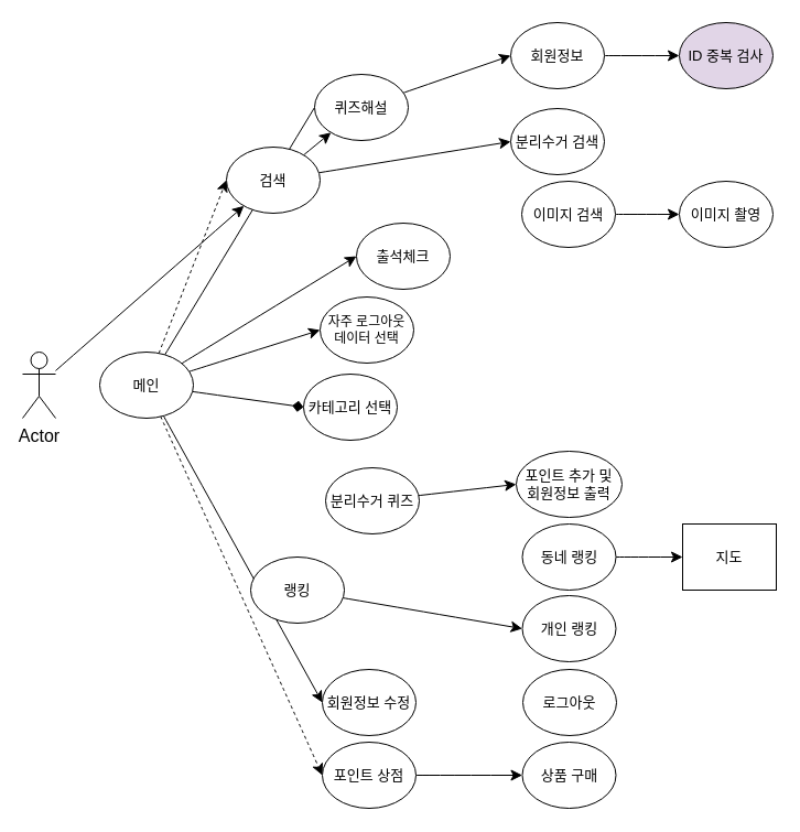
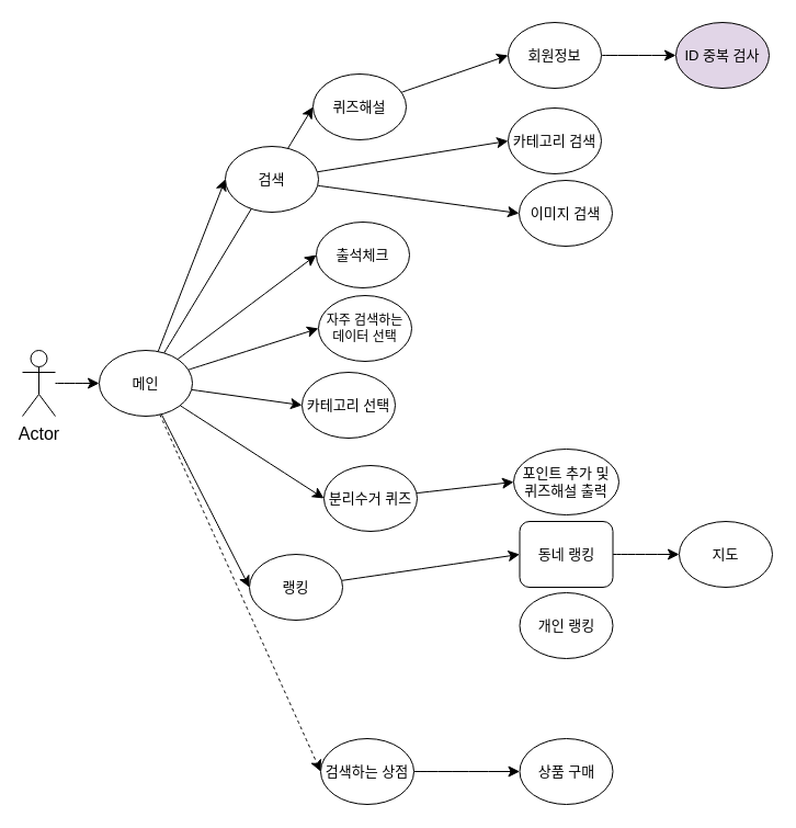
  <mxCell id="0" />
  <mxCell id="1" parent="0" />
- <mxCell id="2" style="edgeStyle=none;curved=1;rounded=0;orthogonalLoop=1;jettySize=auto;html=1;fontSize=12;startSize=8;endSize=8;" edge="1" parent="1" source="3" target="39"><mxGeometry relative="1" as="geometry" /></mxCell>
+ <mxCell id="2" style="edgeStyle=none;curved=1;rounded=0;orthogonalLoop=1;jettySize=auto;html=1;entryX=0;entryY=0.5;entryDx=0;entryDy=0;fontSize=12;startSize=8;endSize=8;" edge="1" parent="1" source="3" target="16"><mxGeometry relative="1" as="geometry" /></mxCell>
  <mxCell id="3" value="Actor" style="shape=umlActor;verticalLabelPosition=bottom;verticalAlign=top;html=1;outlineConnect=0;fontSize=16;" vertex="1" parent="1"><mxGeometry x="20" y="319" width="30" height="60" as="geometry" /></mxCell>
  <mxCell id="4" style="edgeStyle=none;curved=1;rounded=0;orthogonalLoop=1;jettySize=auto;html=1;entryX=0;entryY=0.5;entryDx=0;entryDy=0;fontSize=12;startSize=8;endSize=8;" edge="1" parent="1" source="5" target="6"><mxGeometry relative="1" as="geometry" /></mxCell>
  <mxCell id="5" value="회원정보" style="ellipse;whiteSpace=wrap;html=1;fontSize=13;" vertex="1" parent="1"><mxGeometry x="463" y="20" width="85" height="60" as="geometry" /></mxCell>
  <mxCell id="6" value="ID 중복 검사" style="ellipse;whiteSpace=wrap;html=1;fontSize=13;fillColor=#e1d5e7;" vertex="1" parent="1"><mxGeometry x="616" y="20" width="85" height="60" as="geometry" /></mxCell>
  <mxCell id="7" style="edgeStyle=none;curved=1;rounded=0;orthogonalLoop=1;jettySize=auto;html=1;entryX=0;entryY=0.5;entryDx=0;entryDy=0;fontSize=12;startSize=8;endSize=8;dashed=1;" edge="1" parent="1" source="16" target="29"><mxGeometry relative="1" as="geometry" /></mxCell>
- <mxCell id="8" style="edgeStyle=none;curved=1;rounded=0;orthogonalLoop=1;jettySize=auto;html=1;entryX=0;entryY=0.5;entryDx=0;entryDy=0;fontSize=12;startSize=8;endSize=8;" edge="1" parent="1" source="16" target="30"><mxGeometry relative="1" as="geometry" /></mxCell>
- <mxCell id="11" style="edgeStyle=none;curved=1;rounded=0;orthogonalLoop=1;jettySize=auto;html=1;entryX=0;entryY=0.5;entryDx=0;entryDy=0;fontSize=12;startSize=8;endSize=8;endArrow=diamond;" edge="1" parent="1" source="16" target="24"><mxGeometry relative="1" as="geometry" /></mxCell>
+ <mxCell id="9" style="edgeStyle=none;curved=1;rounded=0;orthogonalLoop=1;jettySize=auto;html=1;entryX=0;entryY=0.5;entryDx=0;entryDy=0;fontSize=12;startSize=8;endSize=8;" edge="1" parent="1" source="16" target="33"><mxGeometry relative="1" as="geometry" /></mxCell>
+ <mxCell id="10" style="edgeStyle=none;curved=1;rounded=0;orthogonalLoop=1;jettySize=auto;html=1;entryX=0;entryY=0.5;entryDx=0;entryDy=0;fontSize=12;startSize=8;endSize=8;" edge="1" parent="1" source="16" target="26"><mxGeometry relative="1" as="geometry" /></mxCell>
+ <mxCell id="11" style="edgeStyle=none;curved=1;rounded=0;orthogonalLoop=1;jettySize=auto;html=1;entryX=0;entryY=0.5;entryDx=0;entryDy=0;fontSize=12;startSize=8;endSize=8;" edge="1" parent="1" source="16" target="24"><mxGeometry relative="1" as="geometry" /></mxCell>
  <mxCell id="12" style="edgeStyle=none;curved=1;rounded=0;orthogonalLoop=1;jettySize=auto;html=1;entryX=0;entryY=0.5;entryDx=0;entryDy=0;fontSize=12;startSize=8;endSize=8;" edge="1" parent="1" source="16" target="19"><mxGeometry relative="1" as="geometry" /></mxCell>
  <mxCell id="13" style="edgeStyle=none;curved=1;rounded=0;orthogonalLoop=1;jettySize=auto;html=1;entryX=0;entryY=0.5;entryDx=0;entryDy=0;fontSize=12;startSize=8;endSize=8;" edge="1" parent="1" source="16" target="27"><mxGeometry relative="1" as="geometry" /></mxCell>
- <mxCell id="14" style="edgeStyle=none;curved=1;rounded=0;orthogonalLoop=1;jettySize=auto;html=1;entryX=0;entryY=0.5;entryDx=0;entryDy=0;fontSize=12;startSize=8;endSize=8;dashed=1;" edge="1" parent="1" source="16" target="39"><mxGeometry relative="1" as="geometry" /></mxCell>
- <mxCell id="15" style="edgeStyle=none;curved=1;rounded=0;orthogonalLoop=1;jettySize=auto;html=1;entryX=0;entryY=0.5;entryDx=0;entryDy=0;fontSize=12;startSize=8;endSize=8;endArrow=none;" edge="1" parent="1" source="16" target="35"><mxGeometry relative="1" as="geometry" /></mxCell>
+ <mxCell id="14" style="edgeStyle=none;curved=1;rounded=0;orthogonalLoop=1;jettySize=auto;html=1;entryX=0;entryY=0.5;entryDx=0;entryDy=0;fontSize=12;startSize=8;endSize=8;" edge="1" parent="1" source="16" target="39"><mxGeometry relative="1" as="geometry" /></mxCell>
+ <mxCell id="15" style="edgeStyle=none;curved=1;rounded=0;orthogonalLoop=1;jettySize=auto;html=1;entryX=0;entryY=0.5;entryDx=0;entryDy=0;fontSize=12;startSize=8;endSize=8;" edge="1" parent="1" source="16" target="35"><mxGeometry relative="1" as="geometry" /></mxCell>
  <mxCell id="16" value="메인" style="ellipse;whiteSpace=wrap;html=1;fontSize=13;" vertex="1" parent="1"><mxGeometry x="90" y="319" width="85" height="60" as="geometry" /></mxCell>
- <mxCell id="17" value="로그아웃" style="ellipse;whiteSpace=wrap;html=1;fontSize=13;" vertex="1" parent="1"><mxGeometry x="474" y="607" width="85" height="60" as="geometry" /></mxCell>
- <mxCell id="18" value="분리수거 검색" style="ellipse;whiteSpace=wrap;html=1;fontSize=13;" vertex="1" parent="1"><mxGeometry x="463" y="98" width="85" height="60" as="geometry" /></mxCell>
- <mxCell id="19" value="자주 로그아웃 데이터 선택" style="ellipse;whiteSpace=wrap;html=1;fontSize=12;" vertex="1" parent="1"><mxGeometry x="290" y="269" width="85" height="60" as="geometry" /></mxCell>
- <mxCell id="20" value="이미지 촬영" style="ellipse;whiteSpace=wrap;html=1;fontSize=13;" vertex="1" parent="1"><mxGeometry x="616" y="164" width="85" height="60" as="geometry" /></mxCell>
+ <mxCell id="18" value="카테고리 검색" style="ellipse;whiteSpace=wrap;html=1;fontSize=13;" vertex="1" parent="1"><mxGeometry x="463" y="98" width="85" height="60" as="geometry" /></mxCell>
+ <mxCell id="19" value="자주 검색하는 데이터 선택" style="ellipse;whiteSpace=wrap;html=1;fontSize=12;" vertex="1" parent="1"><mxGeometry x="290" y="269" width="85" height="60" as="geometry" /></mxCell>
  <mxCell id="21" style="edgeStyle=none;curved=1;rounded=0;orthogonalLoop=1;jettySize=auto;html=1;fontSize=12;startSize=8;endSize=8;" edge="1" parent="1" source="22" target="36"><mxGeometry relative="1" as="geometry" /></mxCell>
- <mxCell id="22" value="동네 랭킹" style="ellipse;whiteSpace=wrap;html=1;fontSize=13;" vertex="1" parent="1"><mxGeometry x="473.5" y="475" width="85" height="60" as="geometry" /></mxCell>
+ <mxCell id="22" value="동네 랭킹" style="whiteSpace=wrap;html=1;fontSize=13;rounded=1;" vertex="1" parent="1"><mxGeometry x="473.5" y="475" width="85" height="60" as="geometry" /></mxCell>
  <mxCell id="23" value="개인 랭킹" style="ellipse;whiteSpace=wrap;html=1;fontSize=13;" vertex="1" parent="1"><mxGeometry x="473.5" y="540" width="85" height="60" as="geometry" /></mxCell>
  <mxCell id="24" value="카테고리 선택" style="ellipse;whiteSpace=wrap;html=1;fontSize=13;" vertex="1" parent="1"><mxGeometry x="275" y="339" width="85" height="60" as="geometry" /></mxCell>
  <mxCell id="25" style="edgeStyle=none;curved=1;rounded=0;orthogonalLoop=1;jettySize=auto;html=1;entryX=0;entryY=0.5;entryDx=0;entryDy=0;fontSize=12;startSize=8;endSize=8;" edge="1" parent="1" source="26" target="42"><mxGeometry relative="1" as="geometry" /></mxCell>
  <mxCell id="26" value="분리수거 퀴즈" style="ellipse;whiteSpace=wrap;html=1;fontSize=13;" vertex="1" parent="1"><mxGeometry x="295" y="424" width="85" height="60" as="geometry" /></mxCell>
- <mxCell id="27" value="출석체크" style="ellipse;whiteSpace=wrap;html=1;fontSize=13;" vertex="1" parent="1"><mxGeometry x="323" y="202" width="85" height="60" as="geometry" /></mxCell>
+ <mxCell id="27" value="출석체크" style="ellipse;whiteSpace=wrap;html=1;fontSize=13;" vertex="1" parent="1"><mxGeometry x="288" y="202" width="85" height="60" as="geometry" /></mxCell>
  <mxCell id="28" style="edgeStyle=none;curved=1;rounded=0;orthogonalLoop=1;jettySize=auto;html=1;entryX=0;entryY=0.5;entryDx=0;entryDy=0;fontSize=12;startSize=8;endSize=8;" edge="1" parent="1" source="29" target="43"><mxGeometry relative="1" as="geometry" /></mxCell>
- <mxCell id="29" value="포인트 상점" style="ellipse;whiteSpace=wrap;html=1;fontSize=13;" vertex="1" parent="1"><mxGeometry x="292" y="673" width="85" height="60" as="geometry" /></mxCell>
- <mxCell id="30" value="회원정보 수정" style="ellipse;whiteSpace=wrap;html=1;fontSize=13;" vertex="1" parent="1"><mxGeometry x="292" y="607" width="85" height="60" as="geometry" /></mxCell>
- <mxCell id="32" style="edgeStyle=none;curved=1;rounded=0;orthogonalLoop=1;jettySize=auto;html=1;entryX=0;entryY=0.5;entryDx=0;entryDy=0;fontSize=12;startSize=8;endSize=8;" edge="1" parent="1" source="33" target="23"><mxGeometry relative="1" as="geometry" /></mxCell>
+ <mxCell id="29" value="검색하는 상점" style="ellipse;whiteSpace=wrap;html=1;fontSize=13;" vertex="1" parent="1"><mxGeometry x="292" y="673" width="85" height="60" as="geometry" /></mxCell>
+ <mxCell id="31" style="edgeStyle=none;curved=1;rounded=0;orthogonalLoop=1;jettySize=auto;html=1;entryX=0;entryY=0.5;entryDx=0;entryDy=0;fontSize=12;startSize=8;endSize=8;" edge="1" parent="1" source="33" target="22"><mxGeometry relative="1" as="geometry" /></mxCell>
  <mxCell id="33" value="랭킹" style="ellipse;whiteSpace=wrap;html=1;fontSize=13;" vertex="1" parent="1"><mxGeometry x="227" y="505" width="85" height="60" as="geometry" /></mxCell>
  <mxCell id="34" style="edgeStyle=none;curved=1;rounded=0;orthogonalLoop=1;jettySize=auto;html=1;entryX=0;entryY=0.5;entryDx=0;entryDy=0;fontSize=12;startSize=8;endSize=8;" edge="1" parent="1" source="35" target="5"><mxGeometry relative="1" as="geometry" /></mxCell>
  <mxCell id="35" value="퀴즈해설" style="ellipse;whiteSpace=wrap;html=1;fontSize=13;" vertex="1" parent="1"><mxGeometry y="67" width="85" height="60" as="geometry" x="285" /></mxCell>
- <mxCell id="36" value="지도" style="whiteSpace=wrap;html=1;fontSize=13;rounded=0;" vertex="1" parent="1"><mxGeometry x="619" y="475" width="85" height="60" as="geometry" /></mxCell>
+ <mxCell id="36" value="지도" style="ellipse;whiteSpace=wrap;html=1;fontSize=13;" vertex="1" parent="1"><mxGeometry x="619" y="475" width="85" height="60" as="geometry" /></mxCell>
  <mxCell id="37" style="edgeStyle=none;curved=1;rounded=0;orthogonalLoop=1;jettySize=auto;html=1;entryX=0;entryY=0.5;entryDx=0;entryDy=0;fontSize=12;startSize=8;endSize=8;" edge="1" parent="1" source="39" target="18"><mxGeometry relative="1" as="geometry" /></mxCell>
- <mxCell id="38" style="edgeStyle=none;curved=1;rounded=0;orthogonalLoop=1;jettySize=auto;html=1;fontSize=12;startSize=8;endSize=8;" edge="1" parent="1" source="39" target="35"><mxGeometry relative="1" as="geometry" /></mxCell>
+ <mxCell id="38" style="edgeStyle=none;curved=1;rounded=0;orthogonalLoop=1;jettySize=auto;html=1;entryX=0;entryY=0.5;entryDx=0;entryDy=0;fontSize=12;startSize=8;endSize=8;" edge="1" parent="1" source="39" target="41"><mxGeometry relative="1" as="geometry" /></mxCell>
  <mxCell id="39" value="검색" style="ellipse;whiteSpace=wrap;html=1;fontSize=13;" vertex="1" parent="1"><mxGeometry x="205" y="133" width="85" height="60" as="geometry" /></mxCell>
- <mxCell id="40" style="edgeStyle=none;curved=1;rounded=0;orthogonalLoop=1;jettySize=auto;html=1;entryX=0;entryY=0.5;entryDx=0;entryDy=0;fontSize=12;startSize=8;endSize=8;" edge="1" parent="1" source="41" target="20"><mxGeometry relative="1" as="geometry" /></mxCell>
  <mxCell id="41" value="이미지 검색" style="ellipse;whiteSpace=wrap;html=1;fontSize=13;" vertex="1" parent="1"><mxGeometry x="473" y="164" width="85" height="60" as="geometry" /></mxCell>
- <mxCell id="42" value="포인트 추가 및 회원정보 출력" style="ellipse;whiteSpace=wrap;html=1;fontSize=13;" vertex="1" parent="1"><mxGeometry x="468" y="409" width="96" height="60" as="geometry" /></mxCell>
+ <mxCell id="42" value="포인트 추가 및 퀴즈해설 출력" style="ellipse;whiteSpace=wrap;html=1;fontSize=13;" vertex="1" parent="1"><mxGeometry x="468" y="409" width="96" height="60" as="geometry" /></mxCell>
  <mxCell id="43" value="상품 구매" style="ellipse;whiteSpace=wrap;html=1;fontSize=13;" vertex="1" parent="1"><mxGeometry x="473.5" y="673" width="85" height="60" as="geometry" /></mxCell>
